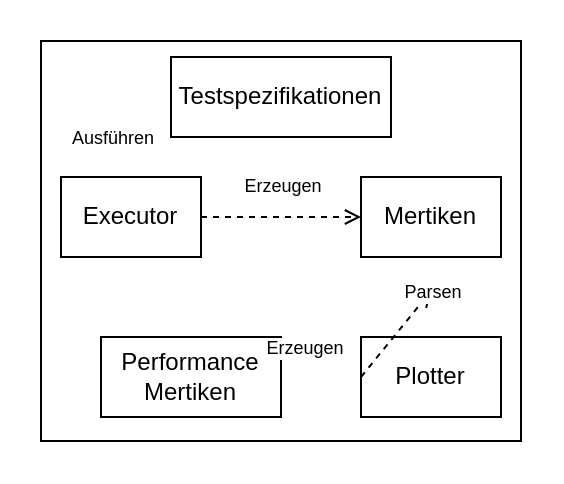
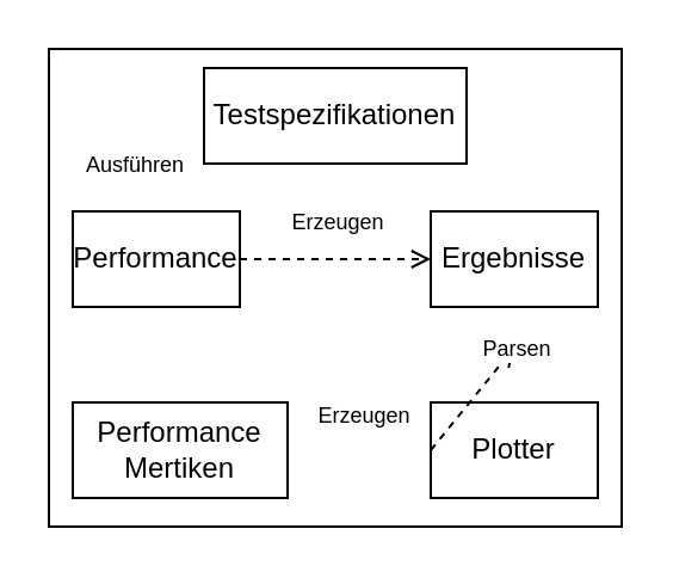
  <mxCell id="0" />
  <mxCell id="1" parent="0" />
  <mxCell id="2" value="" style="rounded=0;whiteSpace=wrap;html=1;fillColor=none;" vertex="1" parent="1"><mxGeometry width="240" height="200" as="geometry" x="20" y="20" /></mxCell>
  <mxCell id="3" value="Testspezifikationen" style="rounded=0;whiteSpace=wrap;html=1;fillColor=none;" vertex="1" parent="1"><mxGeometry x="85" y="28" width="110" height="40" as="geometry" /></mxCell>
- <mxCell id="4" value="Performance&lt;br&gt;Mertiken" style="rounded=0;whiteSpace=wrap;html=1;fillColor=none;" vertex="1" parent="1"><mxGeometry x="50" y="168" width="90" height="40" as="geometry" /></mxCell>
- <mxCell id="5" value="Executor" style="rounded=0;whiteSpace=wrap;html=1;fillColor=none;" vertex="1" parent="1"><mxGeometry x="30" y="88" width="70" height="40" as="geometry" /></mxCell>
- <mxCell id="6" value="Mertiken" style="rounded=0;whiteSpace=wrap;html=1;fillColor=none;" vertex="1" parent="1"><mxGeometry x="180" y="88" width="70" height="40" as="geometry" /></mxCell>
+ <mxCell id="4" value="Performance&lt;br&gt;Mertiken" style="rounded=0;whiteSpace=wrap;html=1;fillColor=none;" vertex="1" parent="1"><mxGeometry x="30" y="168" width="90" height="40" as="geometry" /></mxCell>
+ <mxCell id="5" value="Performance" style="rounded=0;whiteSpace=wrap;html=1;fillColor=none;" vertex="1" parent="1"><mxGeometry x="30" y="88" width="70" height="40" as="geometry" /></mxCell>
+ <mxCell id="6" value="Ergebnisse" style="rounded=0;whiteSpace=wrap;html=1;fillColor=none;" vertex="1" parent="1"><mxGeometry x="180" y="88" width="70" height="40" as="geometry" /></mxCell>
  <mxCell id="7" value="Plotter" style="rounded=0;whiteSpace=wrap;html=1;fillColor=none;" vertex="1" parent="1"><mxGeometry x="180" y="168" width="70" height="40" as="geometry" /></mxCell>
  <mxCell id="8" value="Ausführen" style="edgeLabel;html=1;align=center;verticalAlign=middle;resizable=0;points=[];fontSize=9;" vertex="1" connectable="0" parent="1"><mxGeometry x="55.003" y="68" as="geometry" /></mxCell>
  <mxCell id="9" value="" style="endArrow=open;html=1;rounded=0;endFill=0;dashed=1;exitX=1;exitY=0.5;exitDx=0;exitDy=0;entryX=0;entryY=0.5;entryDx=0;entryDy=0;" edge="1" parent="1" source="5" target="6"><mxGeometry width="50" height="50" relative="1" as="geometry"><mxPoint x="365" y="148" as="sourcePoint" /><mxPoint x="175" y="108" as="targetPoint" /></mxGeometry></mxCell>
  <mxCell id="10" value="" style="endArrow=open;html=1;rounded=0;endFill=0;dashed=1;exitX=0;exitY=0.5;exitDx=0;exitDy=0;" edge="1" parent="1" source="7" target="11"><mxGeometry width="50" height="50" relative="1" as="geometry"><mxPoint x="385" y="168" as="sourcePoint" /><mxPoint x="435" y="118" as="targetPoint" /></mxGeometry></mxCell>
  <mxCell id="11" value="Parsen" style="edgeLabel;html=1;align=center;verticalAlign=middle;resizable=0;points=[];fontSize=9;" vertex="1" connectable="0" parent="1"><mxGeometry x="215" y="145.004" as="geometry" /></mxCell>
  <mxCell id="12" value="Erzeugen" style="edgeLabel;html=1;align=center;verticalAlign=middle;resizable=0;points=[];fontSize=9;" vertex="1" connectable="0" parent="1"><mxGeometry x="151" y="173.001" as="geometry" /></mxCell>
  <mxCell id="13" value="Erzeugen" style="edgeLabel;html=1;align=center;verticalAlign=middle;resizable=0;points=[];fontSize=9;" vertex="1" connectable="0" parent="1"><mxGeometry x="140" y="92.001" as="geometry" /></mxCell>
